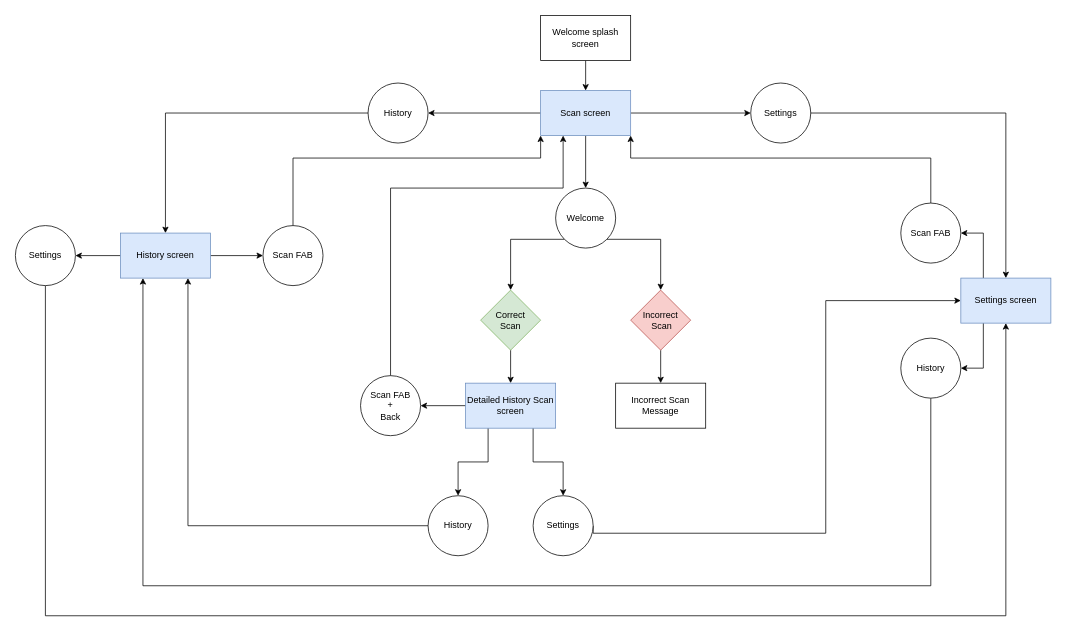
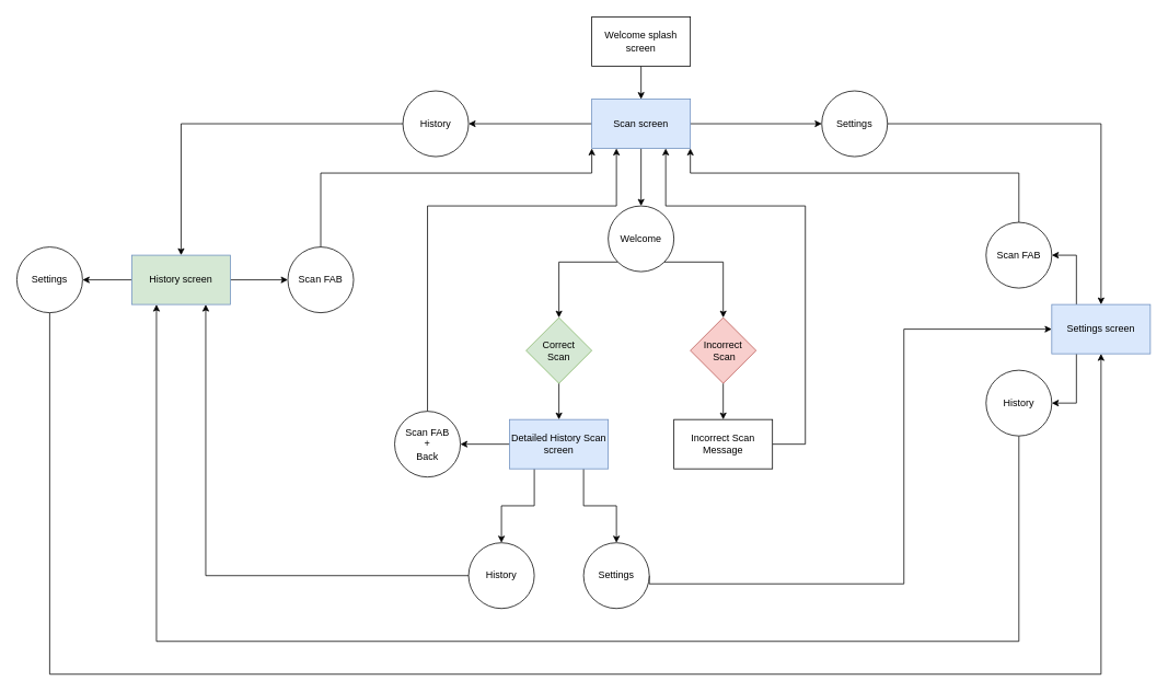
  <mxCell id="0" />
  <mxCell id="1" parent="0" />
  <mxCell id="2" style="edgeStyle=orthogonalEdgeStyle;rounded=0;orthogonalLoop=1;jettySize=auto;html=1;exitX=0.5;exitY=1;exitDx=0;exitDy=0;entryX=0.5;entryY=0;entryDx=0;entryDy=0;" edge="1" parent="1" source="3" target="7"><mxGeometry relative="1" as="geometry" /></mxCell>
  <mxCell id="3" value="Welcome splash screen" style="rounded=0;whiteSpace=wrap;html=1;" vertex="1" parent="1"><mxGeometry x="720" y="20" width="120" height="60" as="geometry" /></mxCell>
  <mxCell id="4" style="edgeStyle=orthogonalEdgeStyle;rounded=0;orthogonalLoop=1;jettySize=auto;html=1;exitX=0;exitY=0.5;exitDx=0;exitDy=0;entryX=1;entryY=0.5;entryDx=0;entryDy=0;" edge="1" parent="1" source="7" target="9"><mxGeometry relative="1" as="geometry" /></mxCell>
  <mxCell id="5" style="edgeStyle=orthogonalEdgeStyle;rounded=0;orthogonalLoop=1;jettySize=auto;html=1;exitX=1;exitY=0.5;exitDx=0;exitDy=0;" edge="1" parent="1" source="7" target="11"><mxGeometry relative="1" as="geometry" /></mxCell>
  <mxCell id="6" style="edgeStyle=orthogonalEdgeStyle;rounded=0;orthogonalLoop=1;jettySize=auto;html=1;exitX=0.5;exitY=1;exitDx=0;exitDy=0;entryX=0.5;entryY=0;entryDx=0;entryDy=0;" edge="1" parent="1" source="7" target="14"><mxGeometry relative="1" as="geometry" /></mxCell>
  <mxCell id="7" value="Scan screen" style="rounded=0;whiteSpace=wrap;html=1;fillColor=#dae8fc;strokeColor=#6c8ebf;" vertex="1" parent="1"><mxGeometry x="720" y="120" width="120" height="60" as="geometry" /></mxCell>
  <mxCell id="8" style="edgeStyle=orthogonalEdgeStyle;rounded=0;orthogonalLoop=1;jettySize=auto;html=1;exitX=0;exitY=0.5;exitDx=0;exitDy=0;entryX=0.5;entryY=0;entryDx=0;entryDy=0;" edge="1" parent="1" source="9" target="17"><mxGeometry relative="1" as="geometry" /></mxCell>
  <mxCell id="9" value="History" style="ellipse;whiteSpace=wrap;html=1;aspect=fixed;" vertex="1" parent="1"><mxGeometry x="490" y="110" width="80" height="80" as="geometry" /></mxCell>
  <mxCell id="10" style="edgeStyle=orthogonalEdgeStyle;rounded=0;orthogonalLoop=1;jettySize=auto;html=1;exitX=1;exitY=0.5;exitDx=0;exitDy=0;entryX=0.5;entryY=0;entryDx=0;entryDy=0;" edge="1" parent="1" source="11" target="20"><mxGeometry relative="1" as="geometry" /></mxCell>
  <mxCell id="11" value="Settings" style="ellipse;whiteSpace=wrap;html=1;aspect=fixed;" vertex="1" parent="1"><mxGeometry x="1000" y="110" width="80" height="80" as="geometry" /></mxCell>
  <mxCell id="12" style="edgeStyle=orthogonalEdgeStyle;rounded=0;orthogonalLoop=1;jettySize=auto;html=1;exitX=0;exitY=1;exitDx=0;exitDy=0;entryX=0.5;entryY=0;entryDx=0;entryDy=0;" edge="1" parent="1" source="14" target="22"><mxGeometry relative="1" as="geometry" /></mxCell>
  <mxCell id="13" style="edgeStyle=orthogonalEdgeStyle;rounded=0;orthogonalLoop=1;jettySize=auto;html=1;exitX=1;exitY=1;exitDx=0;exitDy=0;entryX=0.5;entryY=0;entryDx=0;entryDy=0;" edge="1" parent="1" source="14" target="24"><mxGeometry relative="1" as="geometry" /></mxCell>
  <mxCell id="14" value="Welcome" style="ellipse;whiteSpace=wrap;html=1;aspect=fixed;" vertex="1" parent="1"><mxGeometry x="740" y="250" width="80" height="80" as="geometry" /></mxCell>
  <mxCell id="15" style="edgeStyle=orthogonalEdgeStyle;rounded=0;orthogonalLoop=1;jettySize=auto;html=1;exitX=1;exitY=0.5;exitDx=0;exitDy=0;entryX=0;entryY=0.5;entryDx=0;entryDy=0;" edge="1" parent="1" source="17" target="40"><mxGeometry relative="1" as="geometry" /></mxCell>
  <mxCell id="16" style="edgeStyle=orthogonalEdgeStyle;rounded=0;orthogonalLoop=1;jettySize=auto;html=1;exitX=0;exitY=0.5;exitDx=0;exitDy=0;entryX=1;entryY=0.5;entryDx=0;entryDy=0;" edge="1" parent="1" source="17" target="38"><mxGeometry relative="1" as="geometry" /></mxCell>
- <mxCell id="17" value="History screen" style="rounded=0;whiteSpace=wrap;html=1;fillColor=#dae8fc;strokeColor=#6c8ebf;" vertex="1" parent="1"><mxGeometry x="160" y="310" width="120" height="60" as="geometry" /></mxCell>
+ <mxCell id="17" value="History screen" style="rounded=0;whiteSpace=wrap;html=1;fillColor=#d5e8d4;strokeColor=#6c8ebf;" vertex="1" parent="1"><mxGeometry x="160" y="310" width="120" height="60" as="geometry" /></mxCell>
  <mxCell id="18" style="edgeStyle=orthogonalEdgeStyle;rounded=0;orthogonalLoop=1;jettySize=auto;html=1;exitX=0.25;exitY=0;exitDx=0;exitDy=0;entryX=1;entryY=0.5;entryDx=0;entryDy=0;" edge="1" parent="1" source="20" target="42"><mxGeometry relative="1" as="geometry" /></mxCell>
  <mxCell id="19" style="edgeStyle=orthogonalEdgeStyle;rounded=0;orthogonalLoop=1;jettySize=auto;html=1;exitX=0.25;exitY=1;exitDx=0;exitDy=0;entryX=1;entryY=0.5;entryDx=0;entryDy=0;" edge="1" parent="1" source="20" target="44"><mxGeometry relative="1" as="geometry" /></mxCell>
  <mxCell id="20" value="Settings screen" style="rounded=0;whiteSpace=wrap;html=1;fillColor=#dae8fc;strokeColor=#6c8ebf;" vertex="1" parent="1"><mxGeometry x="1280" y="370" width="120" height="60" as="geometry" /></mxCell>
  <mxCell id="21" style="edgeStyle=orthogonalEdgeStyle;rounded=0;orthogonalLoop=1;jettySize=auto;html=1;exitX=0.5;exitY=1;exitDx=0;exitDy=0;entryX=0.5;entryY=0;entryDx=0;entryDy=0;" edge="1" parent="1" source="22" target="30"><mxGeometry relative="1" as="geometry" /></mxCell>
  <mxCell id="22" value="Correct&lt;br&gt;Scan" style="rhombus;whiteSpace=wrap;html=1;fillColor=#d5e8d4;strokeColor=#82b366;" vertex="1" parent="1"><mxGeometry x="640" y="386" width="80" height="80" as="geometry" /></mxCell>
  <mxCell id="23" style="edgeStyle=orthogonalEdgeStyle;rounded=0;orthogonalLoop=1;jettySize=auto;html=1;exitX=0.5;exitY=1;exitDx=0;exitDy=0;" edge="1" parent="1" source="24" target="26"><mxGeometry relative="1" as="geometry" /></mxCell>
  <mxCell id="24" value="Incorrect&lt;br&gt;&amp;nbsp;Scan" style="rhombus;whiteSpace=wrap;html=1;align=center;fillColor=#f8cecc;strokeColor=#b85450;" vertex="1" parent="1"><mxGeometry x="840" y="386" width="80" height="80" as="geometry" /></mxCell>
+ <mxCell id="25" style="edgeStyle=orthogonalEdgeStyle;rounded=0;orthogonalLoop=1;jettySize=auto;html=1;exitX=1;exitY=0.5;exitDx=0;exitDy=0;entryX=0.75;entryY=1;entryDx=0;entryDy=0;" edge="1" parent="1" source="26" target="7"><mxGeometry relative="1" as="geometry"><Array as="points"><mxPoint x="980" y="540" /><mxPoint x="980" y="250" /><mxPoint x="810" y="250" /></Array></mxGeometry></mxCell>
  <mxCell id="26" value="Incorrect Scan Message" style="rounded=0;whiteSpace=wrap;html=1;" vertex="1" parent="1"><mxGeometry x="820" y="510" width="120" height="60" as="geometry" /></mxCell>
  <mxCell id="27" style="edgeStyle=orthogonalEdgeStyle;rounded=0;orthogonalLoop=1;jettySize=auto;html=1;exitX=0.25;exitY=1;exitDx=0;exitDy=0;entryX=0.5;entryY=0;entryDx=0;entryDy=0;" edge="1" parent="1" source="30" target="32"><mxGeometry relative="1" as="geometry" /></mxCell>
  <mxCell id="28" style="edgeStyle=orthogonalEdgeStyle;rounded=0;orthogonalLoop=1;jettySize=auto;html=1;exitX=0.75;exitY=1;exitDx=0;exitDy=0;entryX=0.5;entryY=0;entryDx=0;entryDy=0;" edge="1" parent="1" source="30" target="34"><mxGeometry relative="1" as="geometry" /></mxCell>
  <mxCell id="29" style="edgeStyle=orthogonalEdgeStyle;rounded=0;orthogonalLoop=1;jettySize=auto;html=1;exitX=0;exitY=0.5;exitDx=0;exitDy=0;entryX=1;entryY=0.5;entryDx=0;entryDy=0;" edge="1" parent="1" source="30" target="36"><mxGeometry relative="1" as="geometry" /></mxCell>
  <mxCell id="30" value="Detailed History Scan screen" style="rounded=0;whiteSpace=wrap;html=1;fillColor=#dae8fc;strokeColor=#6c8ebf;" vertex="1" parent="1"><mxGeometry x="620" y="510" width="120" height="60" as="geometry" /></mxCell>
  <mxCell id="31" style="edgeStyle=orthogonalEdgeStyle;rounded=0;orthogonalLoop=1;jettySize=auto;html=1;exitX=0;exitY=0.5;exitDx=0;exitDy=0;entryX=0.75;entryY=1;entryDx=0;entryDy=0;" edge="1" parent="1" source="32" target="17"><mxGeometry relative="1" as="geometry" /></mxCell>
  <mxCell id="32" value="History" style="ellipse;whiteSpace=wrap;html=1;aspect=fixed;" vertex="1" parent="1"><mxGeometry x="570" y="660" width="80" height="80" as="geometry" /></mxCell>
  <mxCell id="33" style="edgeStyle=orthogonalEdgeStyle;rounded=0;orthogonalLoop=1;jettySize=auto;html=1;exitX=1;exitY=0.5;exitDx=0;exitDy=0;entryX=0;entryY=0.5;entryDx=0;entryDy=0;" edge="1" parent="1" source="34" target="20"><mxGeometry relative="1" as="geometry"><Array as="points"><mxPoint x="1100" y="710" /><mxPoint x="1100" y="400" /></Array></mxGeometry></mxCell>
  <mxCell id="34" value="Settings" style="ellipse;whiteSpace=wrap;html=1;aspect=fixed;" vertex="1" parent="1"><mxGeometry x="710" y="660" width="80" height="80" as="geometry" /></mxCell>
  <mxCell id="35" style="edgeStyle=orthogonalEdgeStyle;rounded=0;orthogonalLoop=1;jettySize=auto;html=1;exitX=0.5;exitY=0;exitDx=0;exitDy=0;entryX=0.25;entryY=1;entryDx=0;entryDy=0;" edge="1" parent="1" source="36" target="7"><mxGeometry relative="1" as="geometry"><Array as="points"><mxPoint x="520" y="250" /><mxPoint x="750" y="250" /></Array></mxGeometry></mxCell>
  <mxCell id="36" value="Scan FAB&lt;br&gt;+&lt;br&gt;Back" style="ellipse;whiteSpace=wrap;html=1;aspect=fixed;" vertex="1" parent="1"><mxGeometry x="480" y="500" width="80" height="80" as="geometry" /></mxCell>
  <mxCell id="37" style="edgeStyle=orthogonalEdgeStyle;rounded=0;orthogonalLoop=1;jettySize=auto;html=1;exitX=0.5;exitY=1;exitDx=0;exitDy=0;entryX=0.5;entryY=1;entryDx=0;entryDy=0;" edge="1" parent="1" source="38" target="20"><mxGeometry relative="1" as="geometry"><Array as="points"><mxPoint x="60" y="820" /><mxPoint x="1340" y="820" /></Array></mxGeometry></mxCell>
  <mxCell id="38" value="Settings" style="ellipse;whiteSpace=wrap;html=1;aspect=fixed;" vertex="1" parent="1"><mxGeometry x="20" y="300" width="80" height="80" as="geometry" /></mxCell>
  <mxCell id="39" style="edgeStyle=orthogonalEdgeStyle;rounded=0;orthogonalLoop=1;jettySize=auto;html=1;exitX=0.5;exitY=0;exitDx=0;exitDy=0;entryX=0;entryY=1;entryDx=0;entryDy=0;" edge="1" parent="1" source="40" target="7"><mxGeometry relative="1" as="geometry"><Array as="points"><mxPoint x="390" y="210" /><mxPoint x="720" y="210" /></Array></mxGeometry></mxCell>
  <mxCell id="40" value="Scan FAB" style="ellipse;whiteSpace=wrap;html=1;aspect=fixed;" vertex="1" parent="1"><mxGeometry x="350" y="300" width="80" height="80" as="geometry" /></mxCell>
  <mxCell id="41" style="edgeStyle=orthogonalEdgeStyle;rounded=0;orthogonalLoop=1;jettySize=auto;html=1;exitX=0.5;exitY=0;exitDx=0;exitDy=0;entryX=1;entryY=1;entryDx=0;entryDy=0;" edge="1" parent="1" source="42" target="7"><mxGeometry relative="1" as="geometry"><Array as="points"><mxPoint x="1240" y="210" /><mxPoint x="840" y="210" /></Array></mxGeometry></mxCell>
  <mxCell id="42" value="Scan FAB" style="ellipse;whiteSpace=wrap;html=1;aspect=fixed;" vertex="1" parent="1"><mxGeometry x="1200" y="270" width="80" height="80" as="geometry" /></mxCell>
  <mxCell id="43" style="edgeStyle=orthogonalEdgeStyle;rounded=0;orthogonalLoop=1;jettySize=auto;html=1;exitX=0.5;exitY=1;exitDx=0;exitDy=0;entryX=0.25;entryY=1;entryDx=0;entryDy=0;" edge="1" parent="1" source="44" target="17"><mxGeometry relative="1" as="geometry"><mxPoint x="250" y="400" as="targetPoint" /><Array as="points"><mxPoint x="1240" y="780" /><mxPoint x="190" y="780" /></Array></mxGeometry></mxCell>
  <mxCell id="44" value="History" style="ellipse;whiteSpace=wrap;html=1;aspect=fixed;" vertex="1" parent="1"><mxGeometry x="1200" y="450" width="80" height="80" as="geometry" /></mxCell>
